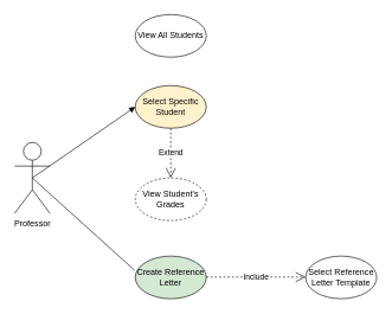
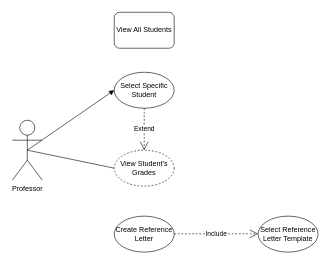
  <mxCell id="0" />
  <mxCell id="1" parent="0" />
  <mxCell id="2" value="Professor&lt;div&gt;&lt;br&gt;&lt;/div&gt;" style="shape=umlActor;verticalLabelPosition=bottom;verticalAlign=top;html=1;" parent="1" vertex="1"><mxGeometry x="20" y="200" width="50" height="100" as="geometry" /></mxCell>
- <mxCell id="3" value="View All Students" style="ellipse;whiteSpace=wrap;html=1;" parent="1" vertex="1"><mxGeometry x="190" y="20" width="100" height="60" as="geometry" /></mxCell>
- <mxCell id="4" value="Select Specific Student" style="ellipse;whiteSpace=wrap;html=1;fillColor=#fff2cc;" parent="1" vertex="1"><mxGeometry x="190" y="120" width="100" height="60" as="geometry" /></mxCell>
+ <mxCell id="3" value="View All Students" style="whiteSpace=wrap;html=1;rounded=1;" parent="1" vertex="1"><mxGeometry x="190" y="20" width="100" height="60" as="geometry" /></mxCell>
+ <mxCell id="4" value="Select Specific Student" style="ellipse;whiteSpace=wrap;html=1;" parent="1" vertex="1"><mxGeometry x="190" y="120" width="100" height="60" as="geometry" /></mxCell>
  <mxCell id="5" value="View Student's Grades" style="ellipse;whiteSpace=wrap;html=1;dashed=1;" parent="1" vertex="1"><mxGeometry x="190" y="250" width="100" height="60" as="geometry" /></mxCell>
  <mxCell id="6" value="" style="endArrow=block;html=1;rounded=0;exitX=0.5;exitY=0.5;exitDx=0;exitDy=0;exitPerimeter=0;entryX=0;entryY=0.5;entryDx=0;entryDy=0;" parent="1" source="2" target="4" edge="1"><mxGeometry width="50" height="50" relative="1" as="geometry"><mxPoint x="55" y="100" as="sourcePoint" /><mxPoint x="200" y="80" as="targetPoint" /></mxGeometry></mxCell>
- <mxCell id="8" value="Create Reference Letter" style="ellipse;whiteSpace=wrap;html=1;fillColor=#d5e8d4;" parent="1" vertex="1"><mxGeometry x="190" y="360" width="100" height="60" as="geometry" /></mxCell>
- <mxCell id="9" value="" style="endArrow=none;html=1;rounded=0;exitX=0.5;exitY=0.5;exitDx=0;exitDy=0;exitPerimeter=0;entryX=-0.01;entryY=0.333;entryDx=0;entryDy=0;entryPerimeter=0;" parent="1" source="2" target="8" edge="1"><mxGeometry width="50" height="50" relative="1" as="geometry"><mxPoint x="140" y="320" as="sourcePoint" /><mxPoint x="285" y="320" as="targetPoint" /></mxGeometry></mxCell>
+ <mxCell id="7" value="" style="endArrow=none;html=1;rounded=0;exitX=0.5;exitY=0.5;exitDx=0;exitDy=0;exitPerimeter=0;entryX=0;entryY=0.5;entryDx=0;entryDy=0;" parent="1" source="2" target="5" edge="1"><mxGeometry width="50" height="50" relative="1" as="geometry"><mxPoint x="90" y="200" as="sourcePoint" /><mxPoint x="235" y="260" as="targetPoint" /></mxGeometry></mxCell>
+ <mxCell id="8" value="Create Reference Letter" style="ellipse;whiteSpace=wrap;html=1;" parent="1" vertex="1"><mxGeometry x="190" y="360" width="100" height="60" as="geometry" /></mxCell>
  <mxCell id="10" value="Select Reference Letter Template" style="ellipse;whiteSpace=wrap;html=1;" parent="1" vertex="1"><mxGeometry x="430" y="360" width="100" height="60" as="geometry" /></mxCell>
  <mxCell id="11" value="Include" style="endArrow=open;endSize=12;dashed=1;html=1;rounded=0;" parent="1" edge="1"><mxGeometry width="160" relative="1" as="geometry"><mxPoint x="290" y="389.5" as="sourcePoint" /><mxPoint x="430" y="389.5" as="targetPoint" /></mxGeometry></mxCell>
  <mxCell id="12" value="Extend" style="endArrow=open;endSize=12;dashed=1;html=1;rounded=0;entryX=0.5;entryY=0;entryDx=0;entryDy=0;" parent="1" target="5" edge="1"><mxGeometry width="160" relative="1" as="geometry"><mxPoint x="240" y="180" as="sourcePoint" /><mxPoint x="400" y="180" as="targetPoint" /></mxGeometry></mxCell>
